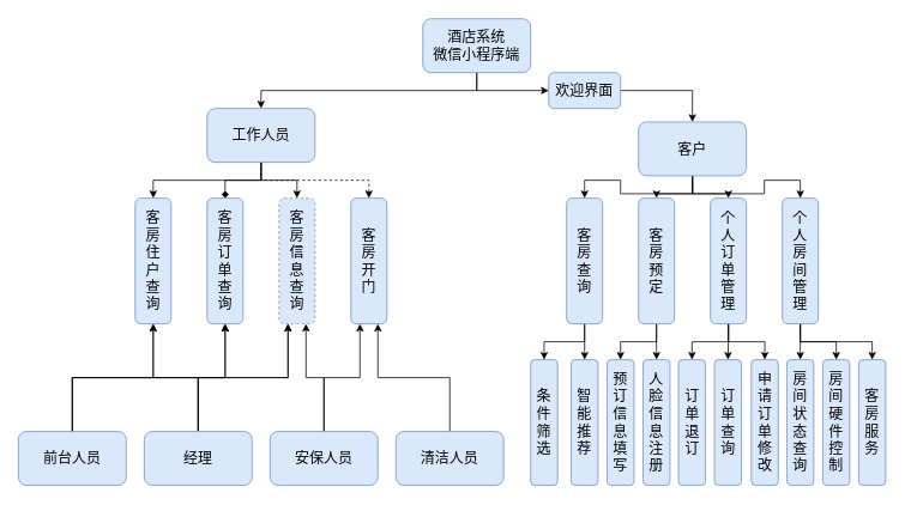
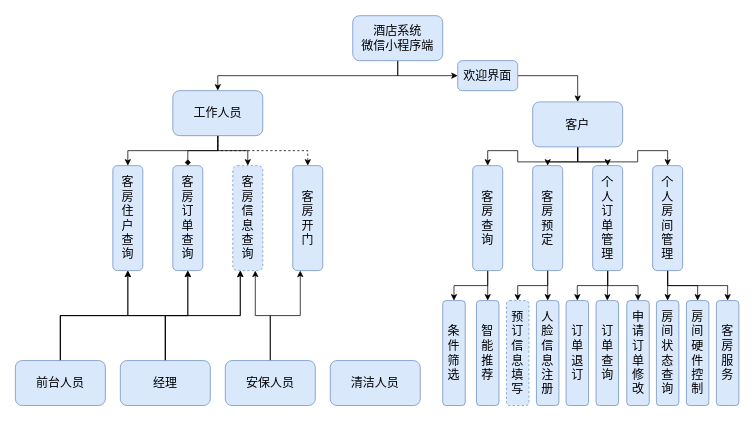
  <mxCell id="0" />
  <mxCell id="1" parent="0" />
  <mxCell id="2" style="edgeStyle=orthogonalEdgeStyle;rounded=0;orthogonalLoop=1;jettySize=auto;html=1;exitX=0.5;exitY=1;exitDx=0;exitDy=0;fontSize=16;" parent="1" source="4" target="9" edge="1"><mxGeometry relative="1" as="geometry" /></mxCell>
  <mxCell id="3" style="edgeStyle=orthogonalEdgeStyle;rounded=0;orthogonalLoop=1;jettySize=auto;html=1;exitX=0.5;exitY=1;exitDx=0;exitDy=0;entryX=0;entryY=0.5;entryDx=0;entryDy=0;fontSize=16;" edge="1" parent="1" source="4" target="57"><mxGeometry relative="1" as="geometry" /></mxCell>
  <mxCell id="4" value="酒店系统&lt;br style=&quot;font-size: 16px;&quot;&gt;微信小程序端" style="rounded=1;whiteSpace=wrap;html=1;fillColor=#dae8fc;strokeColor=#6c8ebf;shadow=0;glass=0;sketch=0;fontSize=16;" parent="1" vertex="1"><mxGeometry x="470" y="20" width="120" height="60" as="geometry" /></mxCell>
  <mxCell id="5" style="edgeStyle=orthogonalEdgeStyle;rounded=0;orthogonalLoop=1;jettySize=auto;html=1;exitX=0.5;exitY=1;exitDx=0;exitDy=0;entryX=0.5;entryY=0;entryDx=0;entryDy=0;fontSize=16;" parent="1" source="9" target="52" edge="1"><mxGeometry relative="1" as="geometry" /></mxCell>
  <mxCell id="6" style="edgeStyle=orthogonalEdgeStyle;rounded=0;orthogonalLoop=1;jettySize=auto;html=1;exitX=0.5;exitY=1;exitDx=0;exitDy=0;entryX=0.5;entryY=0;entryDx=0;entryDy=0;fontSize=16;endArrow=diamond;" parent="1" source="9" target="53" edge="1"><mxGeometry relative="1" as="geometry" /></mxCell>
  <mxCell id="7" style="edgeStyle=orthogonalEdgeStyle;rounded=0;orthogonalLoop=1;jettySize=auto;html=1;exitX=0.5;exitY=1;exitDx=0;exitDy=0;entryX=0.5;entryY=0;entryDx=0;entryDy=0;fontSize=16;" parent="1" source="9" target="51" edge="1"><mxGeometry relative="1" as="geometry" /></mxCell>
  <mxCell id="8" style="edgeStyle=orthogonalEdgeStyle;rounded=0;orthogonalLoop=1;jettySize=auto;html=1;exitX=0.5;exitY=1;exitDx=0;exitDy=0;entryX=0.5;entryY=0;entryDx=0;entryDy=0;fontSize=16;dashed=1;" parent="1" source="9" target="54" edge="1"><mxGeometry relative="1" as="geometry" /></mxCell>
  <mxCell id="9" value="工作人员" style="rounded=1;whiteSpace=wrap;html=1;fillColor=#dae8fc;strokeColor=#6c8ebf;shadow=0;sketch=0;fontSize=16;" parent="1" vertex="1"><mxGeometry x="230" y="120" width="120" height="60" as="geometry" /></mxCell>
  <mxCell id="10" style="edgeStyle=orthogonalEdgeStyle;rounded=0;orthogonalLoop=1;jettySize=auto;html=1;exitX=0.5;exitY=1;exitDx=0;exitDy=0;entryX=0.5;entryY=0;entryDx=0;entryDy=0;fontSize=16;" parent="1" source="14" target="17" edge="1"><mxGeometry relative="1" as="geometry" /></mxCell>
  <mxCell id="11" style="edgeStyle=orthogonalEdgeStyle;rounded=0;orthogonalLoop=1;jettySize=auto;html=1;exitX=0.5;exitY=1;exitDx=0;exitDy=0;entryX=0.5;entryY=0;entryDx=0;entryDy=0;fontSize=16;" parent="1" source="14" target="24" edge="1"><mxGeometry relative="1" as="geometry" /></mxCell>
  <mxCell id="12" style="edgeStyle=orthogonalEdgeStyle;rounded=0;orthogonalLoop=1;jettySize=auto;html=1;exitX=0.5;exitY=1;exitDx=0;exitDy=0;entryX=0.5;entryY=0;entryDx=0;entryDy=0;fontSize=16;" parent="1" source="14" target="21" edge="1"><mxGeometry relative="1" as="geometry" /></mxCell>
  <mxCell id="13" style="edgeStyle=orthogonalEdgeStyle;rounded=0;orthogonalLoop=1;jettySize=auto;html=1;exitX=0.5;exitY=1;exitDx=0;exitDy=0;fontSize=16;" parent="1" source="14" target="28" edge="1"><mxGeometry relative="1" as="geometry" /></mxCell>
  <mxCell id="14" value="客户" style="rounded=1;whiteSpace=wrap;html=1;fillColor=#dae8fc;strokeColor=#6c8ebf;shadow=0;sketch=0;fontSize=16;" parent="1" vertex="1"><mxGeometry x="710" y="135" width="120" height="60" as="geometry" /></mxCell>
  <mxCell id="15" style="edgeStyle=orthogonalEdgeStyle;rounded=0;orthogonalLoop=1;jettySize=auto;html=1;exitX=0.5;exitY=1;exitDx=0;exitDy=0;entryX=0.5;entryY=0;entryDx=0;entryDy=0;fontSize=16;" parent="1" source="17" target="29" edge="1"><mxGeometry relative="1" as="geometry" /></mxCell>
  <mxCell id="16" style="edgeStyle=orthogonalEdgeStyle;rounded=0;orthogonalLoop=1;jettySize=auto;html=1;exitX=0.5;exitY=1;exitDx=0;exitDy=0;entryX=0.5;entryY=0;entryDx=0;entryDy=0;fontSize=16;" parent="1" source="17" target="42" edge="1"><mxGeometry relative="1" as="geometry" /></mxCell>
  <mxCell id="17" value="&lt;span style=&quot;font-size: 16px;&quot;&gt;客&lt;/span&gt;&lt;br style=&quot;font-size: 16px;&quot;&gt;&lt;span style=&quot;font-size: 16px;&quot;&gt;房&lt;/span&gt;&lt;br style=&quot;font-size: 16px;&quot;&gt;&lt;span style=&quot;font-size: 16px;&quot;&gt;查&lt;/span&gt;&lt;br style=&quot;font-size: 16px;&quot;&gt;&lt;span style=&quot;font-size: 16px;&quot;&gt;询&lt;/span&gt;" style="rounded=1;whiteSpace=wrap;html=1;fillColor=#dae8fc;strokeColor=#6c8ebf;shadow=0;sketch=0;fontSize=16;" parent="1" vertex="1"><mxGeometry x="630" y="220" width="40" height="140" as="geometry" /></mxCell>
  <mxCell id="18" style="edgeStyle=orthogonalEdgeStyle;rounded=0;orthogonalLoop=1;jettySize=auto;html=1;exitX=0.5;exitY=1;exitDx=0;exitDy=0;entryX=0.5;entryY=0;entryDx=0;entryDy=0;fontSize=16;" parent="1" source="21" target="31" edge="1"><mxGeometry relative="1" as="geometry" /></mxCell>
  <mxCell id="19" style="edgeStyle=orthogonalEdgeStyle;rounded=0;orthogonalLoop=1;jettySize=auto;html=1;exitX=0.5;exitY=1;exitDx=0;exitDy=0;entryX=0.5;entryY=0;entryDx=0;entryDy=0;fontSize=16;" parent="1" source="21" target="32" edge="1"><mxGeometry relative="1" as="geometry" /></mxCell>
  <mxCell id="20" style="edgeStyle=orthogonalEdgeStyle;rounded=0;orthogonalLoop=1;jettySize=auto;html=1;exitX=0.5;exitY=1;exitDx=0;exitDy=0;entryX=0.5;entryY=0;entryDx=0;entryDy=0;fontSize=16;" parent="1" source="21" target="55" edge="1"><mxGeometry relative="1" as="geometry" /></mxCell>
  <mxCell id="21" value="个&lt;br style=&quot;font-size: 16px;&quot;&gt;人&lt;br style=&quot;font-size: 16px;&quot;&gt;订&lt;br style=&quot;font-size: 16px;&quot;&gt;单&lt;br style=&quot;font-size: 16px;&quot;&gt;管&lt;br style=&quot;font-size: 16px;&quot;&gt;理" style="rounded=1;whiteSpace=wrap;html=1;fillColor=#dae8fc;strokeColor=#6c8ebf;shadow=0;sketch=0;fontSize=16;" parent="1" vertex="1"><mxGeometry x="790" y="220" width="40" height="140" as="geometry" /></mxCell>
  <mxCell id="22" style="edgeStyle=orthogonalEdgeStyle;rounded=0;orthogonalLoop=1;jettySize=auto;html=1;exitX=0.5;exitY=1;exitDx=0;exitDy=0;entryX=0.5;entryY=0;entryDx=0;entryDy=0;fontSize=16;" parent="1" source="24" target="30" edge="1"><mxGeometry relative="1" as="geometry" /></mxCell>
  <mxCell id="23" style="edgeStyle=orthogonalEdgeStyle;rounded=0;orthogonalLoop=1;jettySize=auto;html=1;exitX=0.5;exitY=1;exitDx=0;exitDy=0;entryX=0.5;entryY=0;entryDx=0;entryDy=0;fontSize=16;" parent="1" source="24" target="43" edge="1"><mxGeometry relative="1" as="geometry" /></mxCell>
  <mxCell id="24" value="客&lt;br style=&quot;font-size: 16px;&quot;&gt;房&lt;br style=&quot;font-size: 16px;&quot;&gt;预&lt;br style=&quot;font-size: 16px;&quot;&gt;定" style="rounded=1;whiteSpace=wrap;html=1;fillColor=#dae8fc;strokeColor=#6c8ebf;shadow=0;sketch=0;fontSize=16;" parent="1" vertex="1"><mxGeometry x="710" y="220" width="40" height="140" as="geometry" /></mxCell>
  <mxCell id="25" style="edgeStyle=orthogonalEdgeStyle;rounded=0;orthogonalLoop=1;jettySize=auto;html=1;exitX=0.5;exitY=1;exitDx=0;exitDy=0;entryX=0.5;entryY=0;entryDx=0;entryDy=0;fontSize=16;" parent="1" source="28" target="33" edge="1"><mxGeometry relative="1" as="geometry" /></mxCell>
  <mxCell id="26" style="edgeStyle=orthogonalEdgeStyle;rounded=0;orthogonalLoop=1;jettySize=auto;html=1;exitX=0.5;exitY=1;exitDx=0;exitDy=0;entryX=0.5;entryY=0;entryDx=0;entryDy=0;fontSize=16;" parent="1" source="28" target="34" edge="1"><mxGeometry relative="1" as="geometry" /></mxCell>
  <mxCell id="27" style="edgeStyle=orthogonalEdgeStyle;rounded=0;orthogonalLoop=1;jettySize=auto;html=1;exitX=0.5;exitY=1;exitDx=0;exitDy=0;entryX=0.5;entryY=0;entryDx=0;entryDy=0;fontSize=16;" parent="1" source="28" target="41" edge="1"><mxGeometry relative="1" as="geometry" /></mxCell>
  <mxCell id="28" value="个&lt;br style=&quot;font-size: 16px;&quot;&gt;人&lt;br style=&quot;font-size: 16px;&quot;&gt;房&lt;br style=&quot;font-size: 16px;&quot;&gt;间&lt;br style=&quot;font-size: 16px;&quot;&gt;管&lt;br style=&quot;font-size: 16px;&quot;&gt;理" style="rounded=1;whiteSpace=wrap;html=1;fillColor=#dae8fc;strokeColor=#6c8ebf;shadow=0;sketch=0;fontSize=16;" parent="1" vertex="1"><mxGeometry x="870" y="220" width="40" height="140" as="geometry" /></mxCell>
  <mxCell id="29" value="智&lt;br style=&quot;font-size: 16px;&quot;&gt;能&lt;br style=&quot;font-size: 16px;&quot;&gt;推&lt;br style=&quot;font-size: 16px;&quot;&gt;荐" style="rounded=1;whiteSpace=wrap;html=1;fillColor=#dae8fc;strokeColor=#6c8ebf;shadow=0;sketch=0;fontSize=16;" parent="1" vertex="1"><mxGeometry x="635" y="400" width="30" height="140" as="geometry" /></mxCell>
  <mxCell id="30" value="人&lt;br style=&quot;font-size: 16px;&quot;&gt;脸&lt;br style=&quot;font-size: 16px;&quot;&gt;信&lt;br style=&quot;font-size: 16px;&quot;&gt;息&lt;br style=&quot;font-size: 16px;&quot;&gt;注&lt;br style=&quot;font-size: 16px;&quot;&gt;册" style="rounded=1;whiteSpace=wrap;html=1;fillColor=#dae8fc;strokeColor=#6c8ebf;shadow=0;sketch=0;fontSize=16;" parent="1" vertex="1"><mxGeometry x="715" y="400" width="30" height="140" as="geometry" /></mxCell>
  <mxCell id="31" value="订&lt;br style=&quot;font-size: 16px;&quot;&gt;单&lt;br style=&quot;font-size: 16px;&quot;&gt;退&lt;br style=&quot;font-size: 16px;&quot;&gt;订" style="rounded=1;whiteSpace=wrap;html=1;fillColor=#dae8fc;strokeColor=#6c8ebf;shadow=0;sketch=0;fontSize=16;" parent="1" vertex="1"><mxGeometry x="754.5" y="400" width="30" height="140" as="geometry" /></mxCell>
  <mxCell id="32" value="订&lt;br style=&quot;font-size: 16px;&quot;&gt;单&lt;br style=&quot;font-size: 16px;&quot;&gt;查&lt;br style=&quot;font-size: 16px;&quot;&gt;询" style="rounded=1;whiteSpace=wrap;html=1;fillColor=#dae8fc;strokeColor=#6c8ebf;shadow=0;sketch=0;fontSize=16;" parent="1" vertex="1"><mxGeometry x="794.5" y="400" width="30" height="140" as="geometry" /></mxCell>
  <mxCell id="33" value="房&lt;br style=&quot;font-size: 16px;&quot;&gt;间&lt;br style=&quot;font-size: 16px;&quot;&gt;状&lt;br style=&quot;font-size: 16px;&quot;&gt;态&lt;br style=&quot;font-size: 16px;&quot;&gt;查&lt;br style=&quot;font-size: 16px;&quot;&gt;询" style="rounded=1;whiteSpace=wrap;html=1;fillColor=#dae8fc;strokeColor=#6c8ebf;shadow=0;sketch=0;fontSize=16;" parent="1" vertex="1"><mxGeometry x="875" y="400" width="30" height="140" as="geometry" /></mxCell>
  <mxCell id="34" value="房&lt;br style=&quot;font-size: 16px;&quot;&gt;间&lt;br style=&quot;font-size: 16px;&quot;&gt;硬&lt;br style=&quot;font-size: 16px;&quot;&gt;件&lt;br style=&quot;font-size: 16px;&quot;&gt;控&lt;br style=&quot;font-size: 16px;&quot;&gt;制" style="rounded=1;whiteSpace=wrap;html=1;fillColor=#dae8fc;strokeColor=#6c8ebf;shadow=0;sketch=0;fontSize=16;" parent="1" vertex="1"><mxGeometry x="915" y="400" width="30" height="140" as="geometry" /></mxCell>
- <mxCell id="35" style="edgeStyle=orthogonalEdgeStyle;rounded=0;orthogonalLoop=1;jettySize=auto;html=1;exitX=0.5;exitY=0;exitDx=0;exitDy=0;entryX=0.75;entryY=1;entryDx=0;entryDy=0;fontSize=16;" parent="1" source="36" target="54" edge="1"><mxGeometry relative="1" as="geometry" /></mxCell>
  <mxCell id="36" value="清洁人员" style="rounded=1;whiteSpace=wrap;html=1;fillColor=#dae8fc;strokeColor=#6c8ebf;shadow=0;sketch=0;fontSize=16;" parent="1" vertex="1"><mxGeometry x="440" y="480" width="120" height="60" as="geometry" /></mxCell>
  <mxCell id="37" style="edgeStyle=orthogonalEdgeStyle;rounded=0;orthogonalLoop=1;jettySize=auto;html=1;exitX=0.5;exitY=0;exitDx=0;exitDy=0;entryX=0.5;entryY=1;entryDx=0;entryDy=0;fontSize=16;" parent="1" source="40" target="52" edge="1"><mxGeometry relative="1" as="geometry" /></mxCell>
  <mxCell id="38" style="edgeStyle=orthogonalEdgeStyle;rounded=0;orthogonalLoop=1;jettySize=auto;html=1;exitX=0.5;exitY=0;exitDx=0;exitDy=0;entryX=0.5;entryY=1;entryDx=0;entryDy=0;fontSize=16;" parent="1" source="40" target="53" edge="1"><mxGeometry relative="1" as="geometry" /></mxCell>
  <mxCell id="39" style="edgeStyle=orthogonalEdgeStyle;rounded=0;orthogonalLoop=1;jettySize=auto;html=1;exitX=0.5;exitY=0;exitDx=0;exitDy=0;entryX=0.25;entryY=1;entryDx=0;entryDy=0;fontSize=16;" parent="1" source="40" target="51" edge="1"><mxGeometry relative="1" as="geometry" /></mxCell>
  <mxCell id="40" value="经理" style="rounded=1;whiteSpace=wrap;html=1;fillColor=#dae8fc;strokeColor=#6c8ebf;shadow=0;sketch=0;fontSize=16;" parent="1" vertex="1"><mxGeometry x="160" y="480" width="120" height="60" as="geometry" /></mxCell>
  <mxCell id="41" value="客&lt;br style=&quot;font-size: 16px;&quot;&gt;房&lt;br style=&quot;font-size: 16px;&quot;&gt;服&lt;br style=&quot;font-size: 16px;&quot;&gt;务" style="rounded=1;whiteSpace=wrap;html=1;fillColor=#dae8fc;strokeColor=#6c8ebf;shadow=0;sketch=0;fontSize=16;" parent="1" vertex="1"><mxGeometry x="955" y="400" width="30" height="140" as="geometry" /></mxCell>
  <mxCell id="42" value="条&lt;br style=&quot;font-size: 16px;&quot;&gt;件&lt;br style=&quot;font-size: 16px;&quot;&gt;筛&lt;br style=&quot;font-size: 16px;&quot;&gt;选" style="rounded=1;whiteSpace=wrap;html=1;fillColor=#dae8fc;strokeColor=#6c8ebf;shadow=0;sketch=0;fontSize=16;" parent="1" vertex="1"><mxGeometry x="590" y="400" width="30" height="140" as="geometry" /></mxCell>
- <mxCell id="43" value="预&lt;br style=&quot;font-size: 16px;&quot;&gt;订&lt;br style=&quot;font-size: 16px;&quot;&gt;信&lt;br style=&quot;font-size: 16px;&quot;&gt;息&lt;br style=&quot;font-size: 16px;&quot;&gt;填&lt;br style=&quot;font-size: 16px;&quot;&gt;写" style="rounded=1;whiteSpace=wrap;html=1;fillColor=#dae8fc;strokeColor=#6c8ebf;shadow=0;sketch=0;fontSize=16;" parent="1" vertex="1"><mxGeometry x="675" y="400" width="30" height="140" as="geometry" /></mxCell>
+ <mxCell id="43" value="预&lt;br style=&quot;font-size: 16px;&quot;&gt;订&lt;br style=&quot;font-size: 16px;&quot;&gt;信&lt;br style=&quot;font-size: 16px;&quot;&gt;息&lt;br style=&quot;font-size: 16px;&quot;&gt;填&lt;br style=&quot;font-size: 16px;&quot;&gt;写" style="rounded=1;whiteSpace=wrap;html=1;fillColor=#dae8fc;strokeColor=#6c8ebf;shadow=0;sketch=0;fontSize=16;dashed=1;" parent="1" vertex="1"><mxGeometry x="675" y="400" width="30" height="140" as="geometry" /></mxCell>
  <mxCell id="44" style="edgeStyle=orthogonalEdgeStyle;rounded=0;orthogonalLoop=1;jettySize=auto;html=1;exitX=0.5;exitY=0;exitDx=0;exitDy=0;entryX=0.5;entryY=1;entryDx=0;entryDy=0;fontSize=16;" parent="1" source="47" target="52" edge="1"><mxGeometry relative="1" as="geometry" /></mxCell>
  <mxCell id="45" style="edgeStyle=orthogonalEdgeStyle;rounded=0;orthogonalLoop=1;jettySize=auto;html=1;exitX=0.5;exitY=0;exitDx=0;exitDy=0;entryX=0.5;entryY=1;entryDx=0;entryDy=0;fontSize=16;" parent="1" source="47" target="53" edge="1"><mxGeometry relative="1" as="geometry" /></mxCell>
  <mxCell id="46" style="edgeStyle=orthogonalEdgeStyle;rounded=0;orthogonalLoop=1;jettySize=auto;html=1;exitX=0.5;exitY=0;exitDx=0;exitDy=0;entryX=0.25;entryY=1;entryDx=0;entryDy=0;fontSize=16;" parent="1" source="47" target="51" edge="1"><mxGeometry relative="1" as="geometry" /></mxCell>
  <mxCell id="47" value="前台人员" style="rounded=1;whiteSpace=wrap;html=1;fillColor=#dae8fc;strokeColor=#6c8ebf;shadow=0;sketch=0;fontSize=16;" parent="1" vertex="1"><mxGeometry x="20" y="480" width="120" height="60" as="geometry" /></mxCell>
  <mxCell id="48" style="edgeStyle=orthogonalEdgeStyle;rounded=0;orthogonalLoop=1;jettySize=auto;html=1;exitX=0.5;exitY=0;exitDx=0;exitDy=0;entryX=0.25;entryY=1;entryDx=0;entryDy=0;fontSize=16;" parent="1" source="50" target="54" edge="1"><mxGeometry relative="1" as="geometry" /></mxCell>
  <mxCell id="49" style="edgeStyle=orthogonalEdgeStyle;rounded=0;orthogonalLoop=1;jettySize=auto;html=1;exitX=0.5;exitY=0;exitDx=0;exitDy=0;entryX=0.75;entryY=1;entryDx=0;entryDy=0;fontSize=16;" parent="1" source="50" target="51" edge="1"><mxGeometry relative="1" as="geometry"><mxPoint x="340" y="370" as="targetPoint" /></mxGeometry></mxCell>
  <mxCell id="50" value="安保人员" style="rounded=1;whiteSpace=wrap;html=1;fillColor=#dae8fc;strokeColor=#6c8ebf;shadow=0;sketch=0;fontSize=16;" parent="1" vertex="1"><mxGeometry x="300" y="480" width="120" height="60" as="geometry" /></mxCell>
  <mxCell id="51" value="&lt;span style=&quot;font-size: 16px;&quot;&gt;客&lt;/span&gt;&lt;br style=&quot;font-size: 16px;&quot;&gt;&lt;span style=&quot;font-size: 16px;&quot;&gt;房&lt;br style=&quot;font-size: 16px;&quot;&gt;&lt;/span&gt;信&lt;br style=&quot;font-size: 16px;&quot;&gt;息&lt;br style=&quot;font-size: 16px;&quot;&gt;&lt;span style=&quot;font-size: 16px;&quot;&gt;查&lt;br style=&quot;font-size: 16px;&quot;&gt;询&lt;br style=&quot;font-size: 16px;&quot;&gt;&lt;/span&gt;" style="rounded=1;whiteSpace=wrap;html=1;fillColor=#dae8fc;strokeColor=#6c8ebf;shadow=0;sketch=0;fontSize=16;dashed=1;" parent="1" vertex="1"><mxGeometry x="310" y="220" width="40" height="140" as="geometry" /></mxCell>
  <mxCell id="52" value="客&lt;br style=&quot;font-size: 16px;&quot;&gt;房&lt;br style=&quot;font-size: 16px;&quot;&gt;住&lt;br style=&quot;font-size: 16px;&quot;&gt;户&lt;br style=&quot;font-size: 16px;&quot;&gt;查&lt;br style=&quot;font-size: 16px;&quot;&gt;询" style="rounded=1;whiteSpace=wrap;html=1;fillColor=#dae8fc;strokeColor=#6c8ebf;shadow=0;sketch=0;fontSize=16;" parent="1" vertex="1"><mxGeometry x="150" y="220" width="40" height="140" as="geometry" /></mxCell>
  <mxCell id="53" value="客&lt;br style=&quot;font-size: 16px;&quot;&gt;房&lt;br style=&quot;font-size: 16px;&quot;&gt;订&lt;br style=&quot;font-size: 16px;&quot;&gt;单&lt;br style=&quot;font-size: 16px;&quot;&gt;查&lt;br style=&quot;font-size: 16px;&quot;&gt;询" style="rounded=1;whiteSpace=wrap;html=1;fillColor=#dae8fc;strokeColor=#6c8ebf;shadow=0;sketch=0;fontSize=16;" parent="1" vertex="1"><mxGeometry x="230" y="220" width="40" height="140" as="geometry" /></mxCell>
  <mxCell id="54" value="客&lt;br style=&quot;font-size: 16px;&quot;&gt;房&lt;br style=&quot;font-size: 16px;&quot;&gt;开&lt;br style=&quot;font-size: 16px;&quot;&gt;门" style="rounded=1;whiteSpace=wrap;html=1;fillColor=#dae8fc;strokeColor=#6c8ebf;shadow=0;sketch=0;fontSize=16;" parent="1" vertex="1"><mxGeometry x="390" y="220" width="40" height="140" as="geometry" /></mxCell>
  <mxCell id="55" value="申请订单修改" style="rounded=1;whiteSpace=wrap;html=1;fillColor=#dae8fc;strokeColor=#6c8ebf;shadow=0;sketch=0;fontSize=16;" parent="1" vertex="1"><mxGeometry x="835.5" y="400" width="30" height="140" as="geometry" /></mxCell>
  <mxCell id="56" style="edgeStyle=orthogonalEdgeStyle;rounded=0;orthogonalLoop=1;jettySize=auto;html=1;entryX=0.5;entryY=0;entryDx=0;entryDy=0;fontSize=16;" edge="1" parent="1" source="57" target="14"><mxGeometry relative="1" as="geometry" /></mxCell>
  <mxCell id="57" value="欢迎界面" style="rounded=1;whiteSpace=wrap;html=1;fillColor=#dae8fc;strokeColor=#6c8ebf;fontSize=16;" vertex="1" parent="1"><mxGeometry x="610" y="80" width="80" height="40" as="geometry" /></mxCell>
